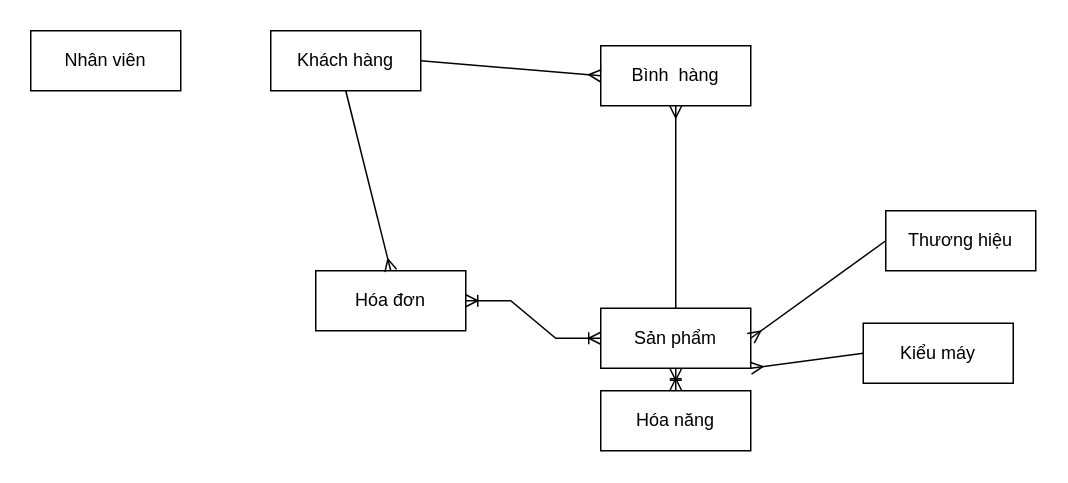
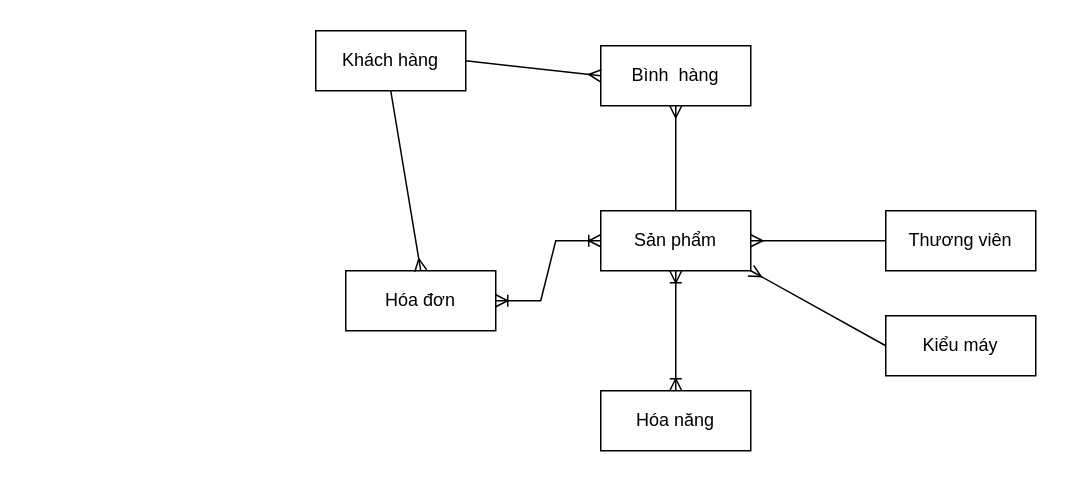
  <mxCell id="0" />
  <mxCell id="1" parent="0" />
- <mxCell id="2" value="Nhân viên" style="whiteSpace=wrap;html=1;align=center;" parent="1" vertex="1"><mxGeometry x="20" y="20" width="100" height="40" as="geometry" /></mxCell>
- <mxCell id="3" value="Khách hàng" style="whiteSpace=wrap;html=1;align=center;" parent="1" vertex="1"><mxGeometry x="180" y="20" width="100" height="40" as="geometry" /></mxCell>
+ <mxCell id="3" value="Khách hàng" style="whiteSpace=wrap;html=1;align=center;" parent="1" vertex="1"><mxGeometry x="210" y="20" width="100" height="40" as="geometry" /></mxCell>
  <mxCell id="4" value="Hóa năng" style="whiteSpace=wrap;html=1;align=center;" parent="1" vertex="1"><mxGeometry x="400" y="260" width="100" height="40" as="geometry" /></mxCell>
- <mxCell id="5" value="Sản phẩm" style="whiteSpace=wrap;html=1;align=center;" parent="1" vertex="1"><mxGeometry x="400" y="205" width="100" height="40" as="geometry" /></mxCell>
- <mxCell id="6" value="Hóa đơn" style="whiteSpace=wrap;html=1;align=center;" parent="1" vertex="1"><mxGeometry x="210" y="180" width="100" height="40" as="geometry" /></mxCell>
+ <mxCell id="5" value="Sản phẩm" style="whiteSpace=wrap;html=1;align=center;" parent="1" vertex="1"><mxGeometry x="400" y="140" width="100" height="40" as="geometry" /></mxCell>
+ <mxCell id="6" value="Hóa đơn" style="whiteSpace=wrap;html=1;align=center;" parent="1" vertex="1"><mxGeometry x="230" y="180" width="100" height="40" as="geometry" /></mxCell>
  <mxCell id="7" value="" style="edgeStyle=entityRelationEdgeStyle;fontSize=12;html=1;endArrow=ERoneToMany;startArrow=ERoneToMany;rounded=0;entryX=0;entryY=0.5;entryDx=0;entryDy=0;exitX=1;exitY=0.5;exitDx=0;exitDy=0;" parent="1" source="6" target="5" edge="1"><mxGeometry width="100" height="100" relative="1" as="geometry"><mxPoint x="470" y="490" as="sourcePoint" /><mxPoint x="570" y="390" as="targetPoint" /></mxGeometry></mxCell>
  <mxCell id="8" value="" style="fontSize=12;html=1;endArrow=ERmany;rounded=0;exitX=0.5;exitY=1;exitDx=0;exitDy=0;entryX=0.5;entryY=0;entryDx=0;entryDy=0;" parent="1" source="3" target="6" edge="1"><mxGeometry width="100" height="100" relative="1" as="geometry"><mxPoint x="670" y="230" as="sourcePoint" /><mxPoint x="384" y="340" as="targetPoint" /></mxGeometry></mxCell>
- <mxCell id="9" value="Thương hiệu" style="whiteSpace=wrap;html=1;align=center;" parent="1" vertex="1"><mxGeometry x="590" y="140" width="100" height="40" as="geometry" /></mxCell>
+ <mxCell id="9" value="Thương viên" style="whiteSpace=wrap;html=1;align=center;" parent="1" vertex="1"><mxGeometry x="590" y="140" width="100" height="40" as="geometry" /></mxCell>
  <mxCell id="10" value="Bình&amp;nbsp; hàng" style="whiteSpace=wrap;html=1;align=center;" parent="1" vertex="1"><mxGeometry x="400" y="30" width="100" height="40" as="geometry" /></mxCell>
  <mxCell id="11" value="" style="fontSize=12;html=1;endArrow=ERmany;rounded=0;entryX=0.5;entryY=1;entryDx=0;entryDy=0;exitX=0.5;exitY=0;exitDx=0;exitDy=0;" parent="1" source="5" target="10" edge="1"><mxGeometry width="100" height="100" relative="1" as="geometry"><mxPoint x="310" y="330" as="sourcePoint" /><mxPoint x="410" y="230" as="targetPoint" /></mxGeometry></mxCell>
  <mxCell id="12" value="" style="fontSize=12;html=1;endArrow=ERmany;rounded=0;entryX=0;entryY=0.5;entryDx=0;entryDy=0;exitX=1;exitY=0.5;exitDx=0;exitDy=0;" parent="1" source="3" target="10" edge="1"><mxGeometry width="100" height="100" relative="1" as="geometry"><mxPoint x="350" y="140" as="sourcePoint" /><mxPoint x="350" y="70" as="targetPoint" /></mxGeometry></mxCell>
  <mxCell id="13" value="" style="fontSize=12;html=1;endArrow=ERmany;rounded=0;exitX=0;exitY=0.5;exitDx=0;exitDy=0;entryX=1;entryY=0.5;entryDx=0;entryDy=0;" parent="1" source="9" target="5" edge="1"><mxGeometry width="100" height="100" relative="1" as="geometry"><mxPoint x="460" y="270" as="sourcePoint" /><mxPoint x="500" y="160" as="targetPoint" /></mxGeometry></mxCell>
  <mxCell id="14" value="" style="fontSize=12;html=1;endArrow=ERoneToMany;startArrow=ERoneToMany;rounded=0;entryX=0.5;entryY=1;entryDx=0;entryDy=0;exitX=0.5;exitY=0;exitDx=0;exitDy=0;" parent="1" source="4" target="5" edge="1"><mxGeometry width="100" height="100" relative="1" as="geometry"><mxPoint x="320" y="310" as="sourcePoint" /><mxPoint x="420" y="210" as="targetPoint" /></mxGeometry></mxCell>
- <mxCell id="15" value="Kiểu máy" style="whiteSpace=wrap;html=1;align=center;" vertex="1" parent="1"><mxGeometry x="575" y="215" width="100" height="40" as="geometry" /></mxCell>
+ <mxCell id="15" value="Kiểu máy" style="whiteSpace=wrap;html=1;align=center;" vertex="1" parent="1"><mxGeometry x="590" y="210" width="100" height="40" as="geometry" /></mxCell>
  <mxCell id="16" value="" style="fontSize=12;html=1;endArrow=ERmany;rounded=0;exitX=0;exitY=0.5;exitDx=0;exitDy=0;entryX=1;entryY=1;entryDx=0;entryDy=0;" edge="1" parent="1" source="15" target="5"><mxGeometry width="100" height="100" relative="1" as="geometry"><mxPoint x="600" y="170" as="sourcePoint" /><mxPoint x="510" y="170" as="targetPoint" /></mxGeometry></mxCell>
